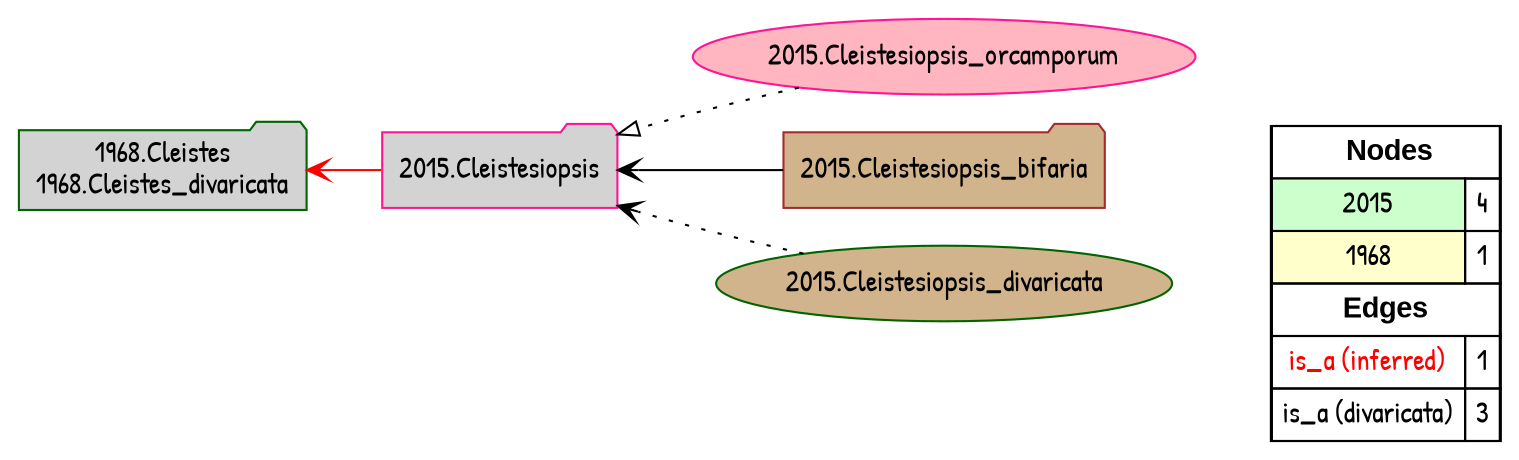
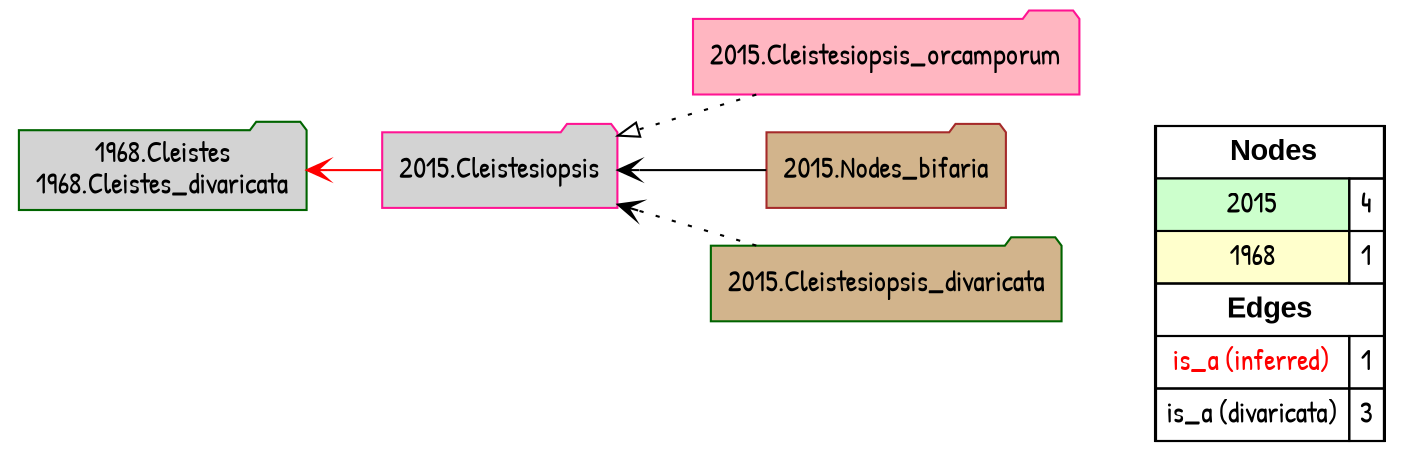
  digraph {
    fontname="Patrick Hand"
    rankdir=RL
    node [fillcolor=lightgrey fontname="Patrick Hand" shape=folder style=filled color=deeppink]
    edge [arrowhead=vee color="#000000" constraint=true fontname="Patrick Hand" penwidth=1 style=dotted]
    n1 [fillcolor=white label=<   <TABLE BORDER="0" CELLBORDER="1" CELLSPACING="0" CELLPADDING="4">  <TR> <TD COLSPAN="2"><font face="Arial Black"> Nodes</font></TD> </TR>  <TR>   <TD bgcolor="#CCFFCC" fontname="helvetica">2015</TD>   <TD>4</TD>   </TR>  <TR>   <TD bgcolor="#FFFFCC" fontname="helvetica">1968</TD>   <TD>1</TD>   </TR>  <TR> <TD COLSPAN="2"><font face = "Arial Black"> Edges </font></TD> </TR>  <TR>   <TD><font color ="#FF0000">is_a (inferred)</font></TD><TD>1</TD> </TR> <TR>   <TD><font color ="#000000">is_a (divaricata)</font></TD><TD>3</TD> </TR> </TABLE>   > margin=0 shape=box color=""]
-   "2015.Cleistesiopsis_orcamporum" [fillcolor=lightpink shape=ellipse]
+   "2015.Cleistesiopsis_orcamporum" [fillcolor=lightpink]
    "2015.Cleistesiopsis"
    "1968.Cleistes\n1968.Cleistes_divaricata" [color=darkgreen]
-   "2015.Cleistesiopsis_bifaria" [color=brown fillcolor=tan]
-   "2015.Cleistesiopsis_divaricata" [color=darkgreen fillcolor=tan shape=ellipse]
+   "2015.Cleistesiopsis_bifaria" [color=brown fillcolor=tan label="2015.Nodes_bifaria"]
+   "2015.Cleistesiopsis_divaricata" [color=darkgreen fillcolor=tan]
    subgraph sub_1 {
      rank=source
      n1
    }
    "2015.Cleistesiopsis_orcamporum" -> "2015.Cleistesiopsis" [arrowhead=onormal]
    "2015.Cleistesiopsis" -> "1968.Cleistes\n1968.Cleistes_divaricata" [color="#FF0000" style=bold]
    "2015.Cleistesiopsis_bifaria" -> "2015.Cleistesiopsis" [style=solid]
    "2015.Cleistesiopsis_divaricata" -> "2015.Cleistesiopsis"
  }
